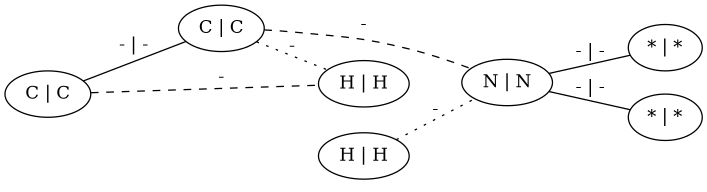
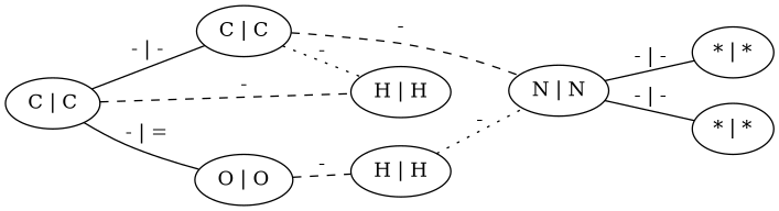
  graph {
    rankdir=LR
    n1 [label="C | C"]
    n2 [label="C | C"]
+   n3 [label="O | O"]
    n4 [label="H | H"]
    n5 [label="N | N"]
    n6 [label="H | H"]
    n7 [label="* | *"]
    n8 [label="* | *"]
    n1 -- n2 [label="- | -"]
+   n1 -- n3 [label="- | ="]
    n1 -- n4 [label="-" style=dashed]
    n2 -- n4 [label="-" style=dotted]
    n2 -- n5 [label="-" style=dashed]
+   n3 -- n6 [label="-" style=dashed]
    n5 -- n7 [label="- | -"]
    n5 -- n8 [label="- | -"]
    n6 -- n5 [label="-" style=dotted]
  }
